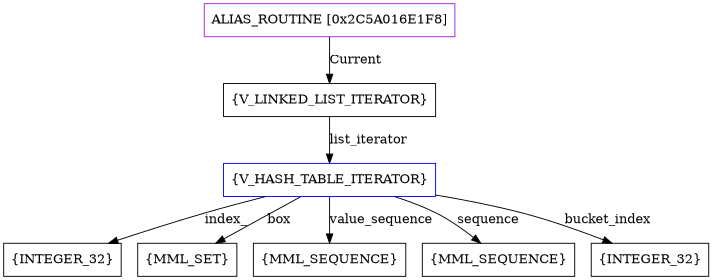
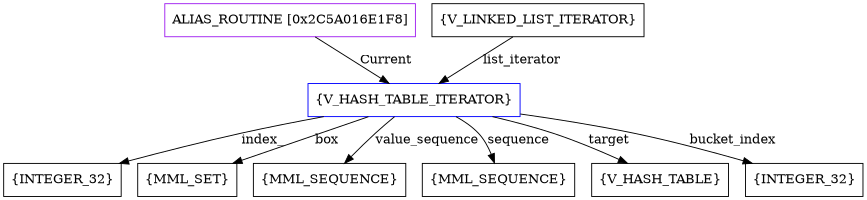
  digraph {
    node [shape=box]
    n1 [color=purple label=<ALIAS_ROUTINE [0x2C5A016E1F8]>]
    n2 [color=blue label=<{V_HASH_TABLE_ITERATOR}>]
    n3 [label=<{INTEGER_32}>]
    n4 [label=<{MML_SET}>]
    n5 [label=<{MML_SEQUENCE}>]
    n6 [label=<{MML_SEQUENCE}>]
+   n7 [label=<{V_HASH_TABLE}>]
    n8 [label=<{INTEGER_32}>]
    n9 [label=<{V_LINKED_LIST_ITERATOR}>]
-   n1 -> n9 [label=<Current>]
+   n1 -> n2 [label=<Current>]
    n2 -> n3 [label=<index_>]
    n2 -> n4 [label=box]
    n2 -> n5 [label=<value_sequence>]
    n2 -> n6 [label=<sequence>]
+   n2 -> n7 [label=<target>]
    n2 -> n8 [label=<bucket_index>]
    n9 -> n2 [label=<list_iterator>]
  }
